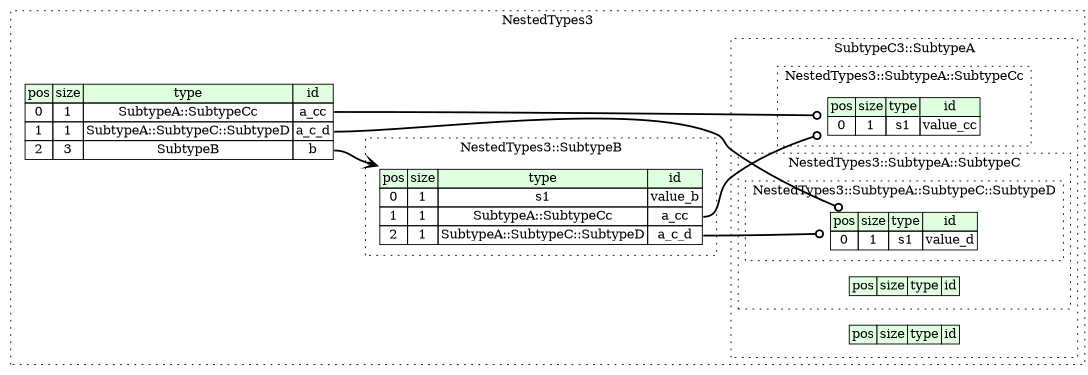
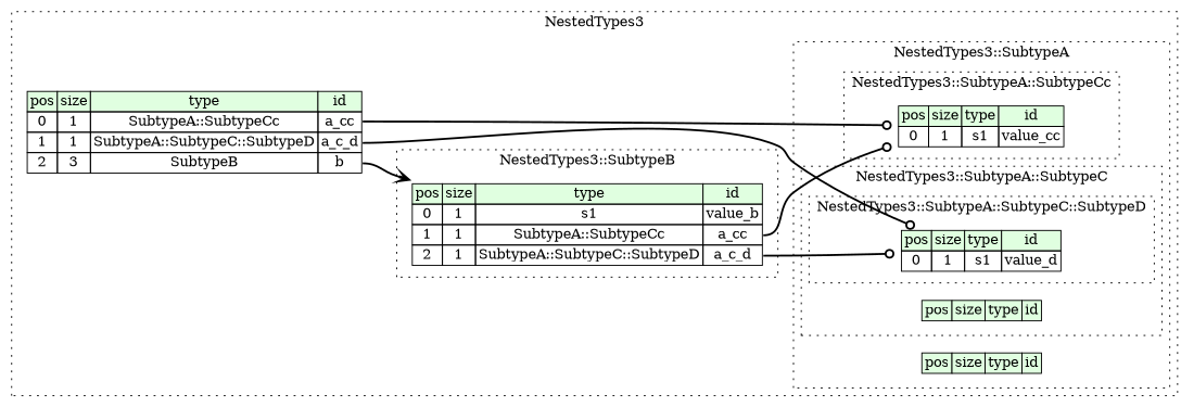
  digraph {
    rankdir=LR
    node [shape=plaintext]
    edge [style=bold tailport=a_c_d_type arrowhead=odot]
    n1 [label=<<TABLE BORDER="0" CELLBORDER="1" CELLSPACING="0"> 						<TR><TD BGCOLOR="#E0FFE0">pos</TD><TD BGCOLOR="#E0FFE0">size</TD><TD BGCOLOR="#E0FFE0">type</TD><TD BGCOLOR="#E0FFE0">id</TD></TR> 						<TR><TD PORT="value_d_pos">0</TD><TD PORT="value_d_size">1</TD><TD>s1</TD><TD PORT="value_d_type">value_d</TD></TR> 					</TABLE>>]
    n2 [label=<<TABLE BORDER="0" CELLBORDER="1" CELLSPACING="0"> 					<TR><TD BGCOLOR="#E0FFE0">pos</TD><TD BGCOLOR="#E0FFE0">size</TD><TD BGCOLOR="#E0FFE0">type</TD><TD BGCOLOR="#E0FFE0">id</TD></TR> 				</TABLE>>]
    n3 [label=<<TABLE BORDER="0" CELLBORDER="1" CELLSPACING="0"> 					<TR><TD BGCOLOR="#E0FFE0">pos</TD><TD BGCOLOR="#E0FFE0">size</TD><TD BGCOLOR="#E0FFE0">type</TD><TD BGCOLOR="#E0FFE0">id</TD></TR> 					<TR><TD PORT="value_cc_pos">0</TD><TD PORT="value_cc_size">1</TD><TD>s1</TD><TD PORT="value_cc_type">value_cc</TD></TR> 				</TABLE>>]
    n4 [label=<<TABLE BORDER="0" CELLBORDER="1" CELLSPACING="0"> 				<TR><TD BGCOLOR="#E0FFE0">pos</TD><TD BGCOLOR="#E0FFE0">size</TD><TD BGCOLOR="#E0FFE0">type</TD><TD BGCOLOR="#E0FFE0">id</TD></TR> 			</TABLE>>]
    n5 [label=<<TABLE BORDER="0" CELLBORDER="1" CELLSPACING="0"> 				<TR><TD BGCOLOR="#E0FFE0">pos</TD><TD BGCOLOR="#E0FFE0">size</TD><TD BGCOLOR="#E0FFE0">type</TD><TD BGCOLOR="#E0FFE0">id</TD></TR> 				<TR><TD PORT="value_b_pos">0</TD><TD PORT="value_b_size">1</TD><TD>s1</TD><TD PORT="value_b_type">value_b</TD></TR> 				<TR><TD PORT="a_cc_pos">1</TD><TD PORT="a_cc_size">1</TD><TD>SubtypeA::SubtypeCc</TD><TD PORT="a_cc_type">a_cc</TD></TR> 				<TR><TD PORT="a_c_d_pos">2</TD><TD PORT="a_c_d_size">1</TD><TD>SubtypeA::SubtypeC::SubtypeD</TD><TD PORT="a_c_d_type">a_c_d</TD></TR> 			</TABLE>>]
    n6 [label=<<TABLE BORDER="0" CELLBORDER="1" CELLSPACING="0"> 			<TR><TD BGCOLOR="#E0FFE0">pos</TD><TD BGCOLOR="#E0FFE0">size</TD><TD BGCOLOR="#E0FFE0">type</TD><TD BGCOLOR="#E0FFE0">id</TD></TR> 			<TR><TD PORT="a_cc_pos">0</TD><TD PORT="a_cc_size">1</TD><TD>SubtypeA::SubtypeCc</TD><TD PORT="a_cc_type">a_cc</TD></TR> 			<TR><TD PORT="a_c_d_pos">1</TD><TD PORT="a_c_d_size">1</TD><TD>SubtypeA::SubtypeC::SubtypeD</TD><TD PORT="a_c_d_type">a_c_d</TD></TR> 			<TR><TD PORT="b_pos">2</TD><TD PORT="b_size">3</TD><TD>SubtypeB</TD><TD PORT="b_type">b</TD></TR> 		</TABLE>>]
    subgraph cluster_1 {
      label=NestedTypes3
      style=dotted
      n6
      subgraph cluster_2 {
-       label="SubtypeC3::SubtypeA"
+       label="NestedTypes3::SubtypeA"
        style=dotted
        n4
        subgraph cluster_3 {
          label="NestedTypes3::SubtypeA::SubtypeC"
          style=dotted
          n2
          subgraph cluster_4 {
            label="NestedTypes3::SubtypeA::SubtypeC::SubtypeD"
            style=dotted
            n1
          }
        }
        subgraph cluster_5 {
          label="NestedTypes3::SubtypeA::SubtypeCc"
          style=dotted
          n3
        }
      }
      subgraph cluster_6 {
        label="NestedTypes3::SubtypeB"
        style=dotted
        n5
      }
    }
    n5 -> n1
    n5 -> n3 [tailport=a_cc_type]
    n6 -> n1
    n6 -> n3 [tailport=a_cc_type]
    n6 -> n5 [tailport=b_type arrowhead=vee]
  }
